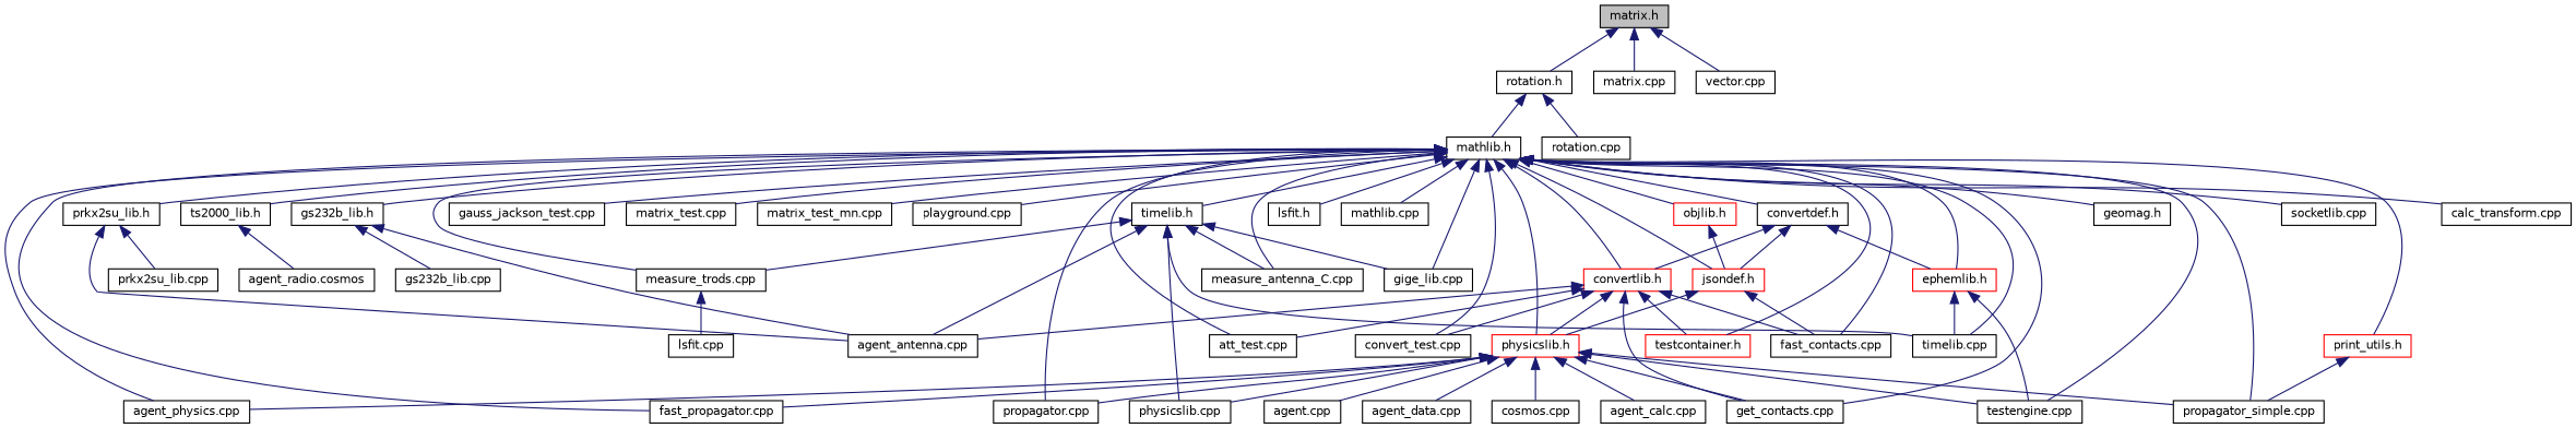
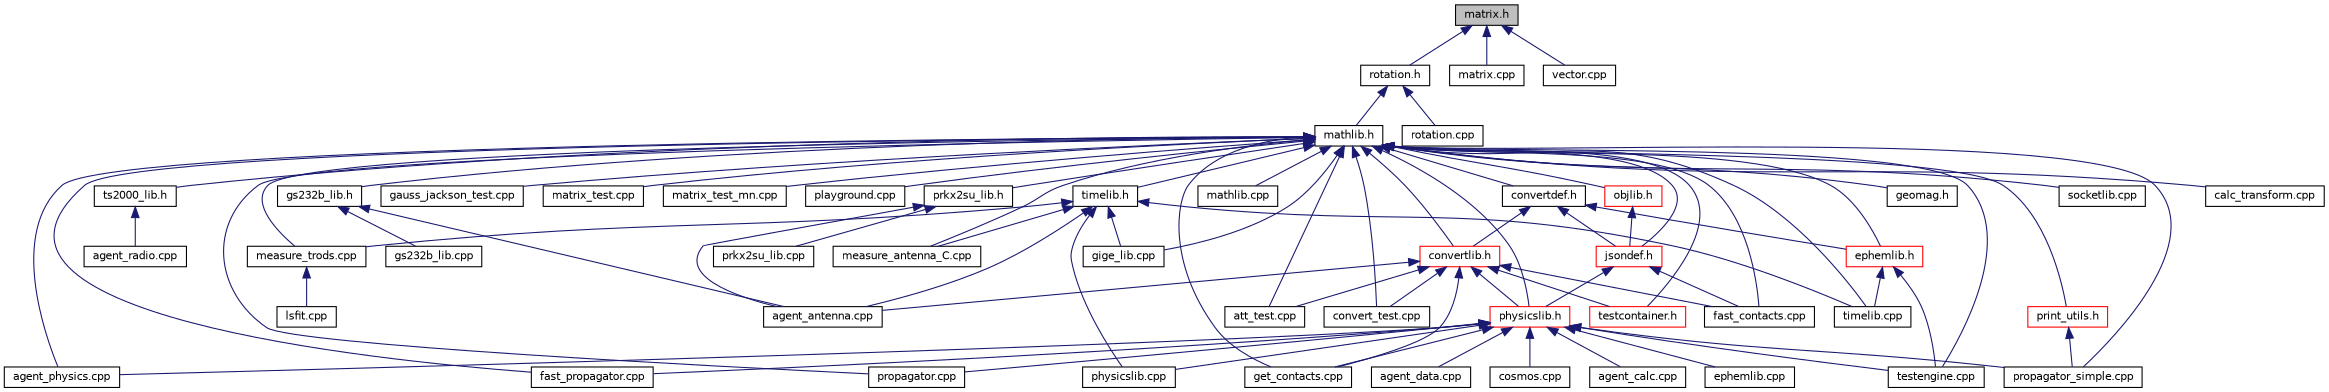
  digraph {
    node [color=black fillcolor=white fontname=Helvetica fontsize=10 shape=record style=filled]
    edge [color=midnightblue dir=back fontname=Helvetica fontsize=10 labelfontname=Helvetica labelfontsize=10 style=solid]
    n1 [fillcolor=grey75 fontcolor=black height=0.2 label="matrix.h" width=0.4]
    n2 [height=0.2 label="rotation.h" width=0.4]
    n3 [height=0.2 label="matrix.cpp" width=0.4]
    n4 [height=0.2 label="vector.cpp" width=0.4]
    n5 [height=0.2 label="mathlib.h" width=0.4]
    n6 [height=0.2 label="measure_trods.cpp" width=0.4]
    n7 [height=0.2 label="measure_antenna_C.cpp" width=0.4]
    n8 [height=0.2 label="propagator_simple.cpp" width=0.4]
    n9 [height=0.2 label="testengine.cpp" width=0.4]
    n10 [height=0.2 label="att_test.cpp" width=0.4]
    n11 [height=0.2 label="convert_test.cpp" width=0.4]
    n12 [height=0.2 label="gauss_jackson_test.cpp" width=0.4]
    n13 [height=0.2 label="matrix_test.cpp" width=0.4]
    n14 [height=0.2 label="matrix_test_mn.cpp" width=0.4]
    n15 [height=0.2 label="playground.cpp" width=0.4]
    n16 [height=0.2 label="gige_lib.cpp" width=0.4]
    n17 [height=0.2 label="gs232b_lib.h" width=0.4]
    n18 [height=0.2 label="prkx2su_lib.h" width=0.4]
    n19 [height=0.2 label="ts2000_lib.h" width=0.4]
-   n20 [height=0.2 label="lsfit.h" width=0.4]
    n21 [height=0.2 label="mathlib.cpp" width=0.4]
    n22 [color=red height=0.2 label="physicslib.h" width=0.4]
    n23 [height=0.2 label="agent_physics.cpp" width=0.4]
    n24 [height=0.2 label="fast_contacts.cpp" width=0.4]
    n25 [height=0.2 label="fast_propagator.cpp" width=0.4]
    n26 [height=0.2 label="get_contacts.cpp" width=0.4]
    n27 [height=0.2 label="propagator.cpp" width=0.4]
    n28 [color=red height=0.2 label="testcontainer.h" width=0.4]
    n29 [height=0.2 label="convertdef.h" width=0.4]
    n30 [color=red height=0.2 label="convertlib.h" width=0.4]
    n31 [color=red height=0.2 label="ephemlib.h" width=0.4]
    n32 [height=0.2 label="timelib.cpp" width=0.4]
    n33 [color=red height=0.2 label="jsondef.h" width=0.4]
    n34 [height=0.2 label="geomag.h" width=0.4]
    n35 [color=red height=0.2 label="objlib.h" width=0.4]
    n36 [color=red height=0.2 label="print_utils.h" width=0.4]
    n37 [height=0.2 label="socketlib.cpp" width=0.4]
    n38 [height=0.2 label="timelib.h" width=0.4]
    n39 [height=0.2 label="calc_transform.cpp" width=0.4]
    n40 [height=0.2 label="rotation.cpp" width=0.4]
    n41 [height=0.2 label="lsfit.cpp" width=0.4]
    n42 [height=0.2 label="gs232b_lib.cpp" width=0.4]
    n43 [height=0.2 label="agent_antenna.cpp" width=0.4]
    n44 [height=0.2 label="prkx2su_lib.cpp" width=0.4]
-   n45 [height=0.2 label="agent_radio.cosmos" width=0.4]
+   n45 [height=0.2 label="agent_radio.cpp" width=0.4]
    n46 [height=0.2 label="agent_calc.cpp" width=0.4]
    n47 [height=0.2 label="physicslib.cpp" width=0.4]
-   n48 [height=0.2 label="agent.cpp" width=0.4]
+   n48 [height=0.2 label="ephemlib.cpp" width=0.4]
    n49 [height=0.2 label="agent_data.cpp" width=0.4]
    n50 [height=0.2 label="cosmos.cpp" width=0.4]
    n1 -> n2
    n1 -> n3
    n1 -> n4
    n2 -> n5
    n2 -> n40
    n5 -> n6
    n5 -> n7
    n5 -> n8
    n5 -> n9
    n5 -> n10
    n5 -> n11
    n5 -> n12
    n5 -> n13
    n5 -> n14
    n5 -> n15
    n5 -> n16
    n5 -> n17
    n5 -> n18
    n5 -> n19
-   n5 -> n20
    n5 -> n21
    n5 -> n22
    n5 -> n23
    n5 -> n24
    n5 -> n25
    n5 -> n26
    n5 -> n27
    n5 -> n28
    n5 -> n29
    n5 -> n30
    n5 -> n31
    n5 -> n32
    n5 -> n33
    n5 -> n34
    n5 -> n35
    n5 -> n36
    n5 -> n37
    n5 -> n38
    n5 -> n39
    n6 -> n41
    n17 -> n42
    n17 -> n43
    n18 -> n43
    n18 -> n44
    n19 -> n45
    n22 -> n8
    n22 -> n9
    n22 -> n23
    n22 -> n25
    n22 -> n26
    n22 -> n27
    n22 -> n46
    n22 -> n47
    n22 -> n48
    n22 -> n49
    n22 -> n50
    n29 -> n30
    n29 -> n31
    n29 -> n33
    n30 -> n10
    n30 -> n11
    n30 -> n22
    n30 -> n24
    n30 -> n26
    n30 -> n28
    n30 -> n43
    n31 -> n9
    n31 -> n32
    n33 -> n22
    n33 -> n24
    n35 -> n33
    n36 -> n8
    n38 -> n6
    n38 -> n7
    n38 -> n16
    n38 -> n32
    n38 -> n43
    n38 -> n47
  }
